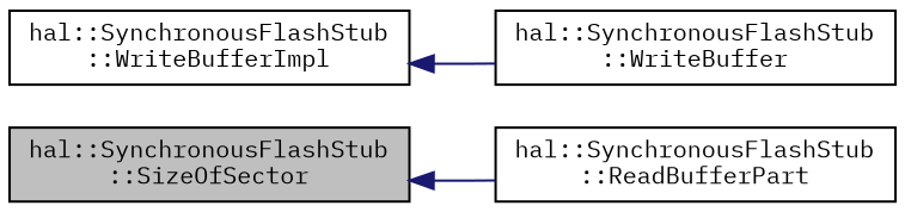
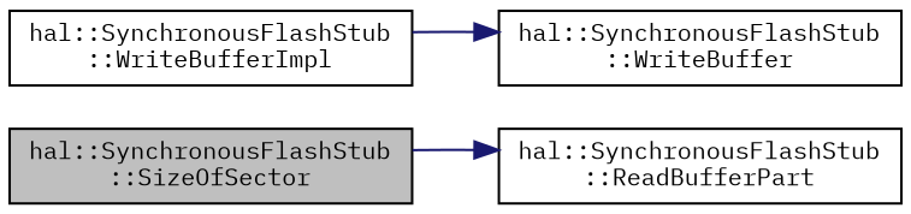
  digraph {
    fontname="IBM Plex Mono"
    rankdir=LR
    node [color=black fillcolor=white fontname="IBM Plex Mono" fontsize=10 shape=record style=filled]
    edge [color=midnightblue dir=back fontname="IBM Plex Mono" fontsize=10 labelfontname=Helvetica labelfontsize=10 style=solid]
    n1 [fillcolor=grey75 fontcolor=black height=0.2 label="hal::SynchronousFlashStub\l::SizeOfSector" width=0.4]
    n2 [height=0.2 label="hal::SynchronousFlashStub\l::ReadBufferPart" width=0.4]
    n3 [height=0.2 label="hal::SynchronousFlashStub\l::WriteBufferImpl" width=0.4]
    n4 [height=0.2 label="hal::SynchronousFlashStub\l::WriteBuffer" width=0.4]
-   n1 -> n2
-   n3 -> n4
+   n2 -> n1
+   n4 -> n3
  }
